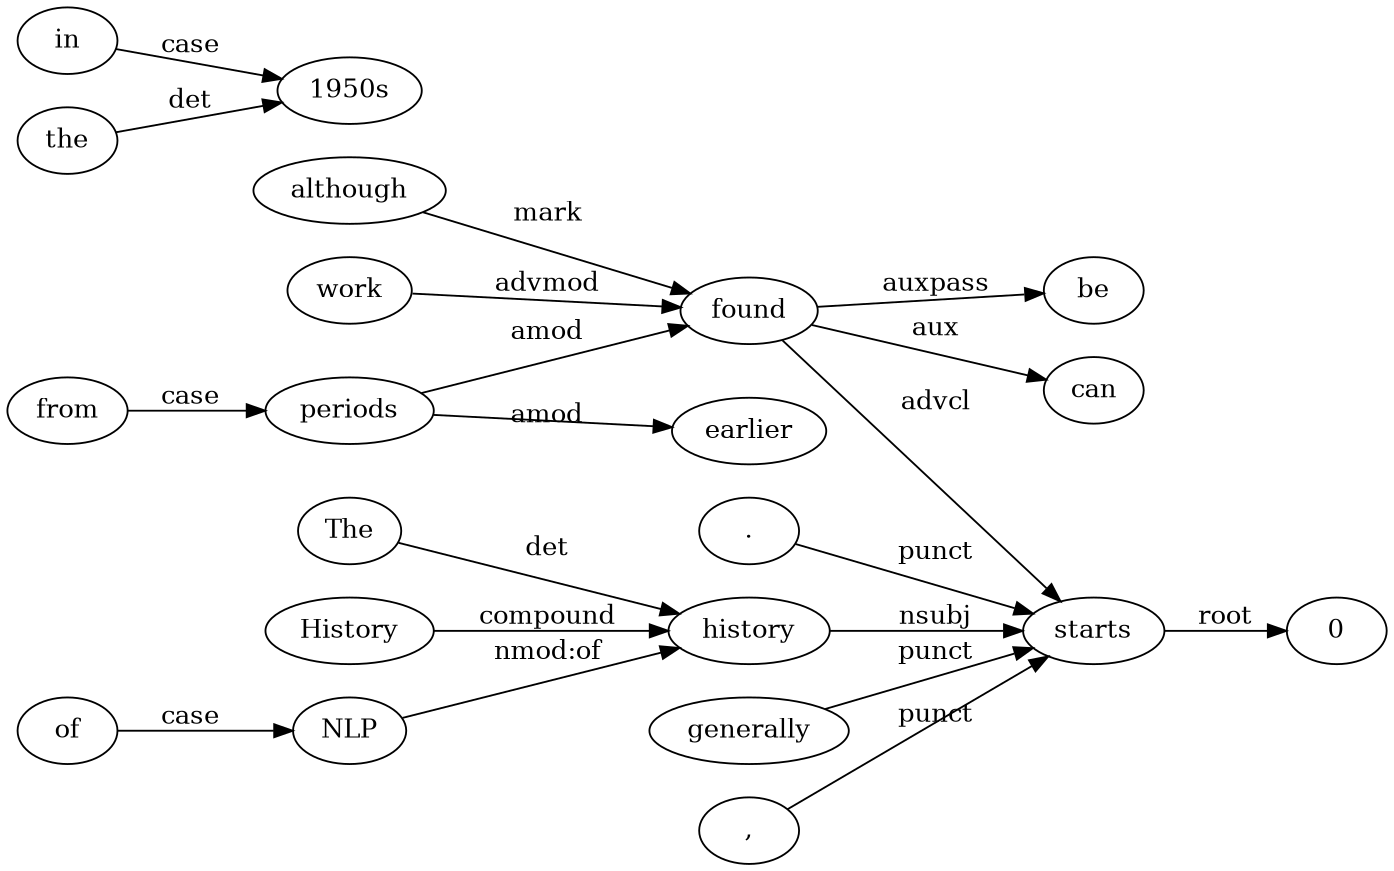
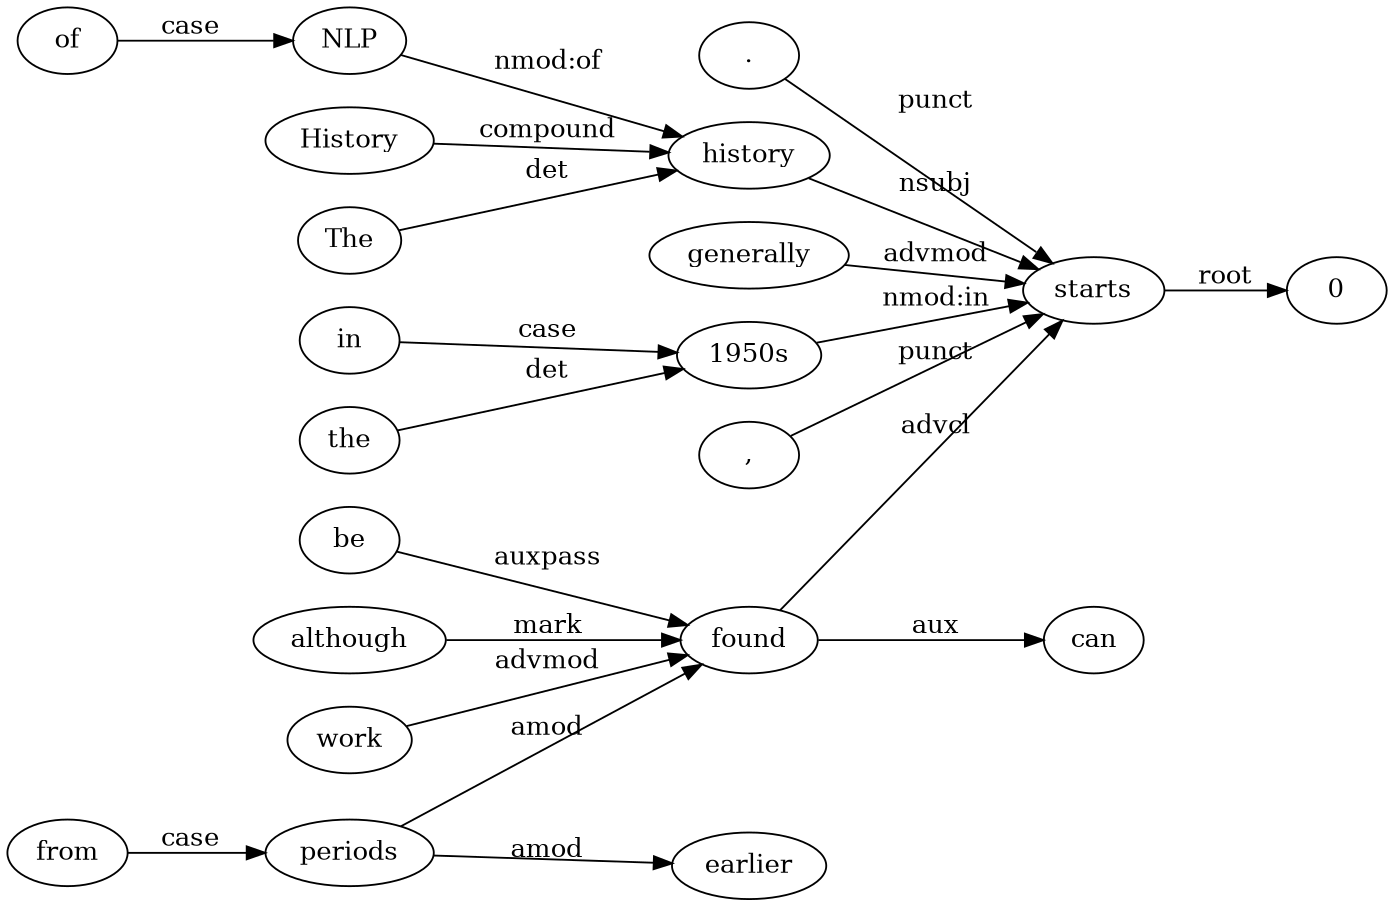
  digraph {
    fontsize=9.5
    rankdir=LR
    splines=false
    n1 [label=History]
    n2 [label=history]
    n3 [label=starts]
    n4 [label=The]
    0
    n6 [label=of]
    n7 [label=NLP]
    n8 [label=generally]
    n9 [label=in]
    n10 [label="1950s"]
    n11 [label=the]
    n12 [label=","]
    n13 [label=although]
    n14 [label=found]
    n15 [label=can]
    n16 [label=work]
    n17 [label=be]
    n18 [label=from]
    n19 [label=periods]
    n20 [label=earlier]
    n21 [label="."]
    n1 -> n2 [label=compound]
    n2 -> n3 [label=nsubj]
    n3 -> 0 [label=root]
    n4 -> n2 [label=det]
    n6 -> n7 [label=case]
    n7 -> n2 [label="nmod:of"]
-   n8 -> n3 [label=punct]
+   n8 -> n3 [label=advmod]
    n9 -> n10 [label=case]
+   n10 -> n3 [label="nmod:in"]
    n11 -> n10 [label=det]
    n12 -> n3 [label=punct]
    n13 -> n14 [label=mark]
    n14 -> n3 [label=advcl]
    n14 -> n15 [label=aux]
    n16 -> n14 [label=advmod]
-   n14 -> n17 [label=auxpass]
+   n17 -> n14 [label=auxpass]
    n18 -> n19 [label=case]
    n19 -> n14 [label=amod]
    n19 -> n20 [label=amod]
    n21 -> n3 [label=punct]
  }
